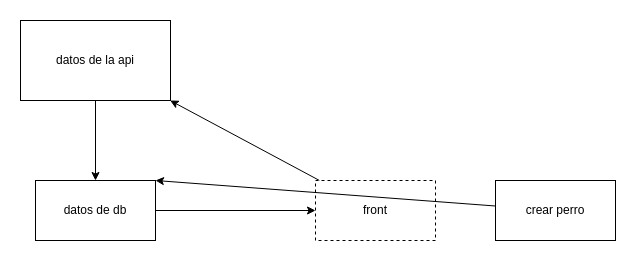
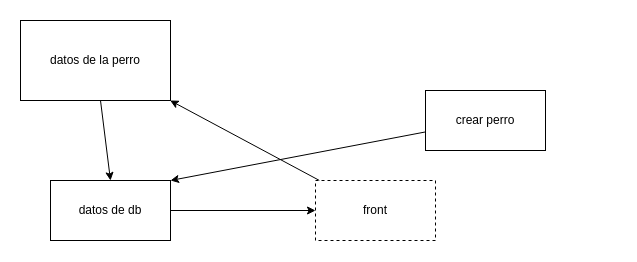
  <mxCell id="0" />
  <mxCell id="1" parent="0" />
  <mxCell id="2" style="edgeStyle=none;html=1;entryX=0.5;entryY=0;entryDx=0;entryDy=0;" parent="1" source="3" target="5" edge="1"><mxGeometry relative="1" as="geometry" /></mxCell>
- <mxCell id="3" value="datos de la api" style="rounded=0;whiteSpace=wrap;html=1;" parent="1" vertex="1"><mxGeometry x="20" width="150" height="80" as="geometry" y="20" /></mxCell>
+ <mxCell id="3" value="datos de la perro" style="rounded=0;whiteSpace=wrap;html=1;" parent="1" vertex="1"><mxGeometry x="20" width="150" height="80" as="geometry" y="20" /></mxCell>
  <mxCell id="4" style="edgeStyle=none;html=1;entryX=0;entryY=0.5;entryDx=0;entryDy=0;" parent="1" source="5" target="7" edge="1"><mxGeometry relative="1" as="geometry"><mxPoint x="235" y="150" as="targetPoint" /></mxGeometry></mxCell>
- <mxCell id="5" value="datos de db" style="rounded=0;whiteSpace=wrap;html=1;" parent="1" vertex="1"><mxGeometry x="35" y="180" width="120" height="60" as="geometry" /></mxCell>
+ <mxCell id="5" value="datos de db" style="rounded=0;whiteSpace=wrap;html=1;" parent="1" vertex="1"><mxGeometry x="50" y="180" width="120" height="60" as="geometry" /></mxCell>
  <mxCell id="6" value="" style="edgeStyle=none;html=1;" parent="1" source="7" target="3" edge="1"><mxGeometry relative="1" as="geometry" /></mxCell>
  <mxCell id="7" value="front" style="rounded=0;whiteSpace=wrap;html=1;dashed=1;" parent="1" vertex="1"><mxGeometry x="315" y="180" width="120" height="60" as="geometry" /></mxCell>
  <mxCell id="8" style="edgeStyle=none;html=1;entryX=1;entryY=0;entryDx=0;entryDy=0;" parent="1" source="9" target="5" edge="1"><mxGeometry relative="1" as="geometry"><mxPoint x="555" y="300" as="targetPoint" /></mxGeometry></mxCell>
- <mxCell id="9" value="crear perro" style="rounded=0;whiteSpace=wrap;html=1;" parent="1" vertex="1"><mxGeometry x="495" y="180" width="120" height="60" as="geometry" /></mxCell>
+ <mxCell id="9" value="crear perro" style="rounded=0;whiteSpace=wrap;html=1;" parent="1" vertex="1"><mxGeometry x="425" y="90" width="120" height="60" as="geometry" /></mxCell>
